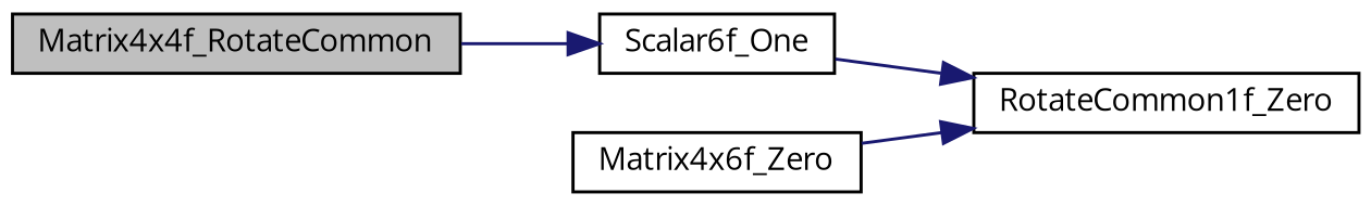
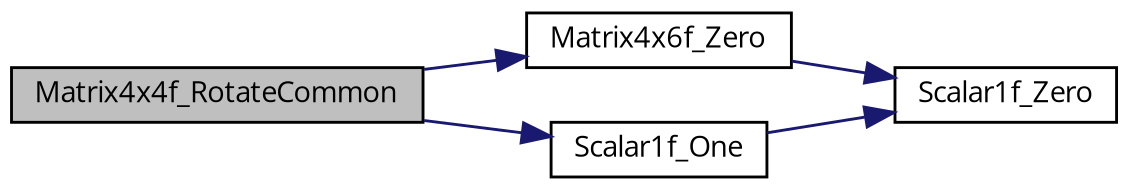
  digraph {
    fontname="Open Sans"
    rankdir=LR
    node [color=black fillcolor=white fontname="Open Sans" fontsize=10 shape=record style=filled]
    edge [color=midnightblue fontname="Open Sans" fontsize=10 labelfontname=Helvetica labelfontsize=10 style=solid]
    n1 [fillcolor=grey75 fontcolor=black height=0.2 label=Matrix4x4f_RotateCommon width=0.4]
    n2 [height=0.2 label=Matrix4x6f_Zero width=0.4]
-   n3 [height=0.2 label=Scalar6f_One width=0.4]
-   n4 [height=0.2 label=RotateCommon1f_Zero width=0.4]
+   n3 [height=0.2 label=Scalar1f_One width=0.4]
+   n4 [height=0.2 label=Scalar1f_Zero width=0.4]
+   n1 -> n2
    n1 -> n3
    n2 -> n4
    n3 -> n4
  }
